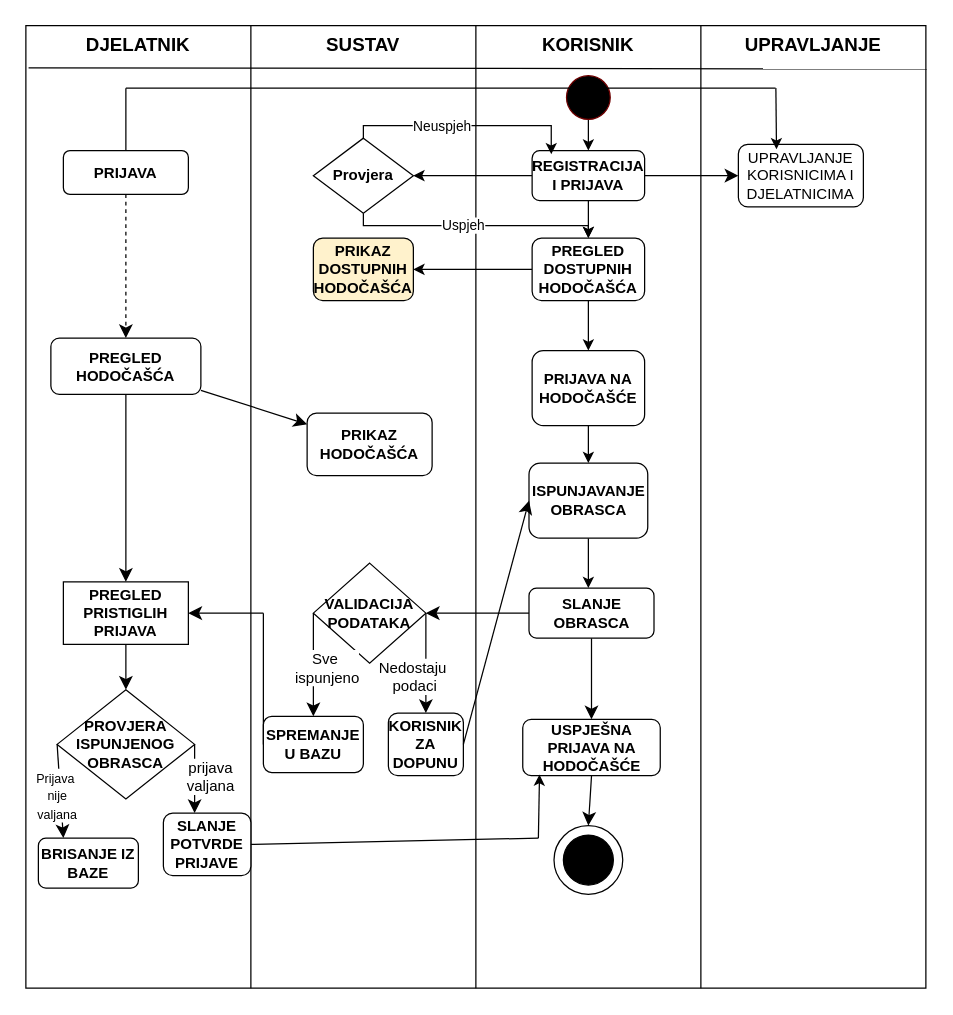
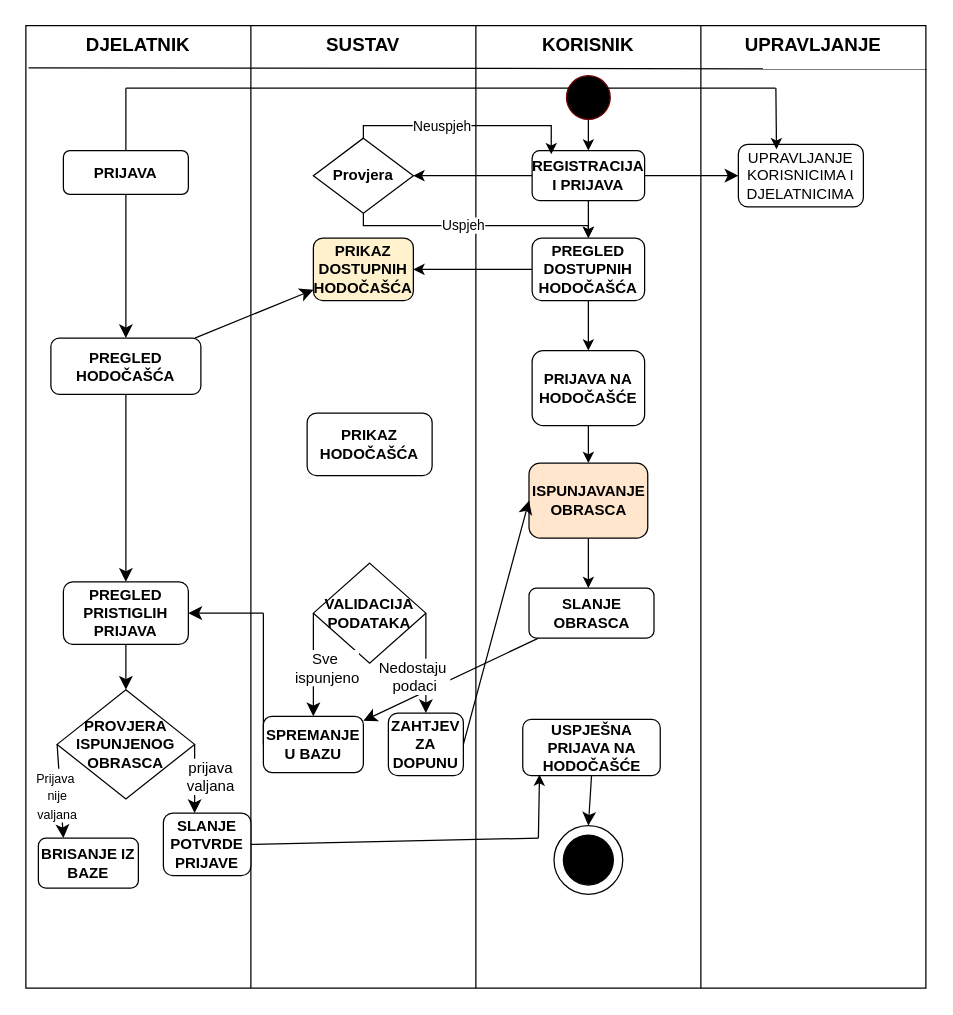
  <mxCell id="0" />
  <mxCell id="1" parent="0" />
  <mxCell id="2" value="" style="rounded=0;whiteSpace=wrap;html=1;direction=south;" parent="1" vertex="1"><mxGeometry x="20" y="20" width="720" height="770" as="geometry" /></mxCell>
  <mxCell id="3" value="" style="endArrow=none;html=1;rounded=0;entryX=0;entryY=0.75;entryDx=0;entryDy=0;exitX=1;exitY=0.75;exitDx=0;exitDy=0;" parent="1" source="2" target="2" edge="1"><mxGeometry width="50" height="50" relative="1" as="geometry"><mxPoint x="630" y="320" as="sourcePoint" /><mxPoint x="680" y="270" as="targetPoint" /></mxGeometry></mxCell>
  <mxCell id="4" value="" style="endArrow=none;html=1;rounded=0;entryX=0;entryY=0.25;entryDx=0;entryDy=0;exitX=1;exitY=0.25;exitDx=0;exitDy=0;" parent="1" source="2" target="2" edge="1"><mxGeometry width="50" height="50" relative="1" as="geometry"><mxPoint x="640" y="290" as="sourcePoint" /><mxPoint x="690" y="240" as="targetPoint" /></mxGeometry></mxCell>
  <mxCell id="5" value="" style="endArrow=none;html=1;rounded=0;entryX=0;entryY=0.5;entryDx=0;entryDy=0;exitX=1;exitY=0.5;exitDx=0;exitDy=0;" parent="1" source="2" target="2" edge="1"><mxGeometry width="50" height="50" relative="1" as="geometry"><mxPoint x="640" y="290" as="sourcePoint" /><mxPoint x="690" y="240" as="targetPoint" /></mxGeometry></mxCell>
  <mxCell id="6" value="" style="endArrow=none;html=1;rounded=0;entryX=0.045;entryY=-0.001;entryDx=0;entryDy=0;entryPerimeter=0;exitX=0.044;exitY=0.997;exitDx=0;exitDy=0;exitPerimeter=0;" parent="1" target="2" edge="1" source="2"><mxGeometry width="50" height="50" relative="1" as="geometry"><mxPoint x="30" y="57" as="sourcePoint" /><mxPoint x="550" y="340" as="targetPoint" /></mxGeometry></mxCell>
  <mxCell id="7" value="&lt;b&gt;&lt;font style=&quot;font-size: 15px;&quot;&gt;SUSTAV&lt;/font&gt;&lt;/b&gt;" style="text;html=1;align=center;verticalAlign=middle;whiteSpace=wrap;rounded=0;" parent="1" vertex="1"><mxGeometry x="260" y="20" width="60" height="30" as="geometry" /></mxCell>
  <mxCell id="8" value="&lt;b&gt;&lt;font style=&quot;font-size: 15px;&quot;&gt;DJELATNIK&lt;/font&gt;&lt;/b&gt;" style="text;html=1;align=center;verticalAlign=middle;whiteSpace=wrap;rounded=0;" parent="1" vertex="1"><mxGeometry x="80" y="20" width="60" height="30" as="geometry" /></mxCell>
  <mxCell id="9" value="&lt;b&gt;&lt;font style=&quot;font-size: 15px;&quot;&gt;KORISNIK&lt;/font&gt;&lt;/b&gt;" style="text;html=1;align=center;verticalAlign=middle;whiteSpace=wrap;rounded=0;" parent="1" vertex="1"><mxGeometry x="440" y="20" width="60" height="30" as="geometry" /></mxCell>
  <mxCell id="10" value="&lt;b&gt;&lt;font style=&quot;font-size: 15px;&quot;&gt;UPRAVLJANJE&lt;/font&gt;&lt;/b&gt;" style="text;html=1;align=center;verticalAlign=middle;whiteSpace=wrap;rounded=0;" parent="1" vertex="1"><mxGeometry x="620" y="20" width="60" height="30" as="geometry" /></mxCell>
  <mxCell id="11" value="" style="edgeStyle=orthogonalEdgeStyle;rounded=0;orthogonalLoop=1;jettySize=auto;html=1;" parent="1" source="12" target="16" edge="1"><mxGeometry relative="1" as="geometry"><Array as="points"><mxPoint x="480" y="160" /></Array></mxGeometry></mxCell>
  <mxCell id="12" value="" style="verticalLabelPosition=bottom;verticalAlign=top;html=1;shape=mxgraph.flowchart.on-page_reference;labelBackgroundColor=none;labelBorderColor=none;fillColor=#000000;fontColor=#ffffff;strokeColor=#6F0000;" parent="1" vertex="1"><mxGeometry x="452.5" y="60" width="35" height="35" as="geometry" /></mxCell>
  <mxCell id="13" value="" style="edgeStyle=orthogonalEdgeStyle;rounded=0;orthogonalLoop=1;jettySize=auto;html=1;" parent="1" source="16" target="19" edge="1"><mxGeometry relative="1" as="geometry" /></mxCell>
  <mxCell id="14" value="" style="edgeStyle=orthogonalEdgeStyle;rounded=0;orthogonalLoop=1;jettySize=auto;html=1;" parent="1" source="16" edge="1"><mxGeometry relative="1" as="geometry"><mxPoint x="330" y="140" as="targetPoint" /><Array as="points"><mxPoint x="360" y="140" /><mxPoint x="360" y="140" /></Array></mxGeometry></mxCell>
  <mxCell id="15" value="" style="edgeStyle=none;curved=1;rounded=0;orthogonalLoop=1;jettySize=auto;html=1;fontSize=12;startSize=8;endSize=8;" parent="1" source="16" target="37" edge="1"><mxGeometry relative="1" as="geometry" /></mxCell>
  <mxCell id="16" value="&lt;b&gt;REGISTRACIJA&lt;/b&gt;&lt;div&gt;&lt;b&gt;I PRIJAVA&lt;/b&gt;&lt;/div&gt;" style="rounded=1;whiteSpace=wrap;html=1;" parent="1" vertex="1"><mxGeometry x="425" y="120" width="90" height="40" as="geometry" /></mxCell>
  <mxCell id="17" value="" style="edgeStyle=orthogonalEdgeStyle;rounded=0;orthogonalLoop=1;jettySize=auto;html=1;" parent="1" source="19" target="26" edge="1"><mxGeometry relative="1" as="geometry" /></mxCell>
  <mxCell id="18" value="" style="edgeStyle=orthogonalEdgeStyle;rounded=0;orthogonalLoop=1;jettySize=auto;html=1;" parent="1" source="19" target="29" edge="1"><mxGeometry relative="1" as="geometry" /></mxCell>
  <mxCell id="19" value="&lt;b&gt;PREGLED DOSTUPNIH&lt;/b&gt;&lt;div&gt;&lt;b&gt;HODOČAŠĆA&lt;/b&gt;&lt;/div&gt;" style="rounded=1;whiteSpace=wrap;html=1;" parent="1" vertex="1"><mxGeometry x="425" y="190" width="90" height="50" as="geometry" /></mxCell>
  <mxCell id="20" style="edgeStyle=orthogonalEdgeStyle;rounded=0;orthogonalLoop=1;jettySize=auto;html=1;entryX=0.17;entryY=0.072;entryDx=0;entryDy=0;entryPerimeter=0;" parent="1" source="24" target="16" edge="1"><mxGeometry relative="1" as="geometry"><Array as="points"><mxPoint x="290" y="100" /><mxPoint x="440" y="100" /></Array></mxGeometry></mxCell>
  <mxCell id="21" value="Neuspjeh" style="edgeLabel;html=1;align=center;verticalAlign=middle;resizable=0;points=[];" parent="20" vertex="1" connectable="0"><mxGeometry x="-0.205" y="-3" relative="1" as="geometry"><mxPoint x="-1" y="-3" as="offset" /></mxGeometry></mxCell>
  <mxCell id="22" value="" style="edgeStyle=orthogonalEdgeStyle;rounded=0;orthogonalLoop=1;jettySize=auto;html=1;entryX=0.5;entryY=0;entryDx=0;entryDy=0;" parent="1" source="24" target="19" edge="1"><mxGeometry relative="1" as="geometry"><mxPoint x="290" y="250" as="targetPoint" /><Array as="points"><mxPoint x="290" y="180" /><mxPoint x="470" y="180" /></Array></mxGeometry></mxCell>
  <mxCell id="23" value="Uspjeh" style="edgeLabel;html=1;align=center;verticalAlign=middle;resizable=0;points=[];" parent="22" vertex="1" connectable="0"><mxGeometry x="-0.108" y="1" relative="1" as="geometry"><mxPoint as="offset" /></mxGeometry></mxCell>
  <mxCell id="24" value="&lt;b&gt;Provjera&lt;/b&gt;" style="rhombus;whiteSpace=wrap;html=1;" parent="1" vertex="1"><mxGeometry x="250" y="110" width="80" height="60" as="geometry" /></mxCell>
  <mxCell id="25" value="" style="edgeStyle=orthogonalEdgeStyle;rounded=0;orthogonalLoop=1;jettySize=auto;html=1;" parent="1" source="26" target="28" edge="1"><mxGeometry relative="1" as="geometry" /></mxCell>
  <mxCell id="26" value="&lt;b&gt;PRIJAVA NA HODOČAŠĆE&lt;/b&gt;" style="rounded=1;whiteSpace=wrap;html=1;" parent="1" vertex="1"><mxGeometry x="425" y="280" width="90" height="60" as="geometry" /></mxCell>
  <mxCell id="27" value="" style="edgeStyle=orthogonalEdgeStyle;rounded=0;orthogonalLoop=1;jettySize=auto;html=1;" parent="1" source="28" target="32" edge="1"><mxGeometry relative="1" as="geometry"><Array as="points"><mxPoint x="470" y="460" /><mxPoint x="470" y="460" /></Array></mxGeometry></mxCell>
- <mxCell id="28" value="&lt;b&gt;ISPUNJAVANJE OBRASCA&lt;/b&gt;" style="rounded=1;whiteSpace=wrap;html=1;" parent="1" vertex="1"><mxGeometry x="422.5" y="370" width="95" height="60" as="geometry" /></mxCell>
+ <mxCell id="28" value="&lt;b&gt;ISPUNJAVANJE OBRASCA&lt;/b&gt;" style="rounded=1;whiteSpace=wrap;html=1;fillColor=#ffe6cc;" parent="1" vertex="1"><mxGeometry x="422.5" y="370" width="95" height="60" as="geometry" /></mxCell>
  <mxCell id="29" value="&lt;b&gt;PRIKAZ DOSTUPNIH HODOČAŠĆA&lt;/b&gt;" style="rounded=1;whiteSpace=wrap;html=1;fillColor=#fff2cc;" parent="1" vertex="1"><mxGeometry x="250" y="190" width="80" height="50" as="geometry" /></mxCell>
- <mxCell id="30" value="" style="edgeStyle=none;curved=1;rounded=0;orthogonalLoop=1;jettySize=auto;html=1;fontSize=12;startSize=8;endSize=8;" parent="1" source="32" target="38" edge="1"><mxGeometry relative="1" as="geometry" /></mxCell>
- <mxCell id="31" value="" style="edgeStyle=none;curved=1;rounded=0;orthogonalLoop=1;jettySize=auto;html=1;fontSize=12;startSize=8;endSize=8;" parent="1" source="32" target="51" edge="1"><mxGeometry relative="1" as="geometry" /></mxCell>
+ <mxCell id="30" value="" style="edgeStyle=none;curved=1;rounded=0;orthogonalLoop=1;jettySize=auto;html=1;fontSize=12;startSize=8;endSize=8;" parent="1" source="32" target="43" edge="1"><mxGeometry relative="1" as="geometry" /></mxCell>
  <mxCell id="32" value="&lt;b&gt;SLANJE OBRASCA&lt;/b&gt;" style="rounded=1;whiteSpace=wrap;html=1;" parent="1" vertex="1"><mxGeometry x="422.5" y="470" width="100" height="40" as="geometry" /></mxCell>
- <mxCell id="33" value="" style="edgeStyle=none;curved=1;rounded=0;orthogonalLoop=1;jettySize=auto;html=1;fontSize=12;startSize=8;endSize=8;dashed=1;" parent="1" source="34" target="58" edge="1"><mxGeometry relative="1" as="geometry" /></mxCell>
+ <mxCell id="33" value="" style="edgeStyle=none;curved=1;rounded=0;orthogonalLoop=1;jettySize=auto;html=1;fontSize=12;startSize=8;endSize=8;" parent="1" source="34" target="58" edge="1"><mxGeometry relative="1" as="geometry" /></mxCell>
  <mxCell id="34" value="&lt;b&gt;PRIJAVA&lt;/b&gt;" style="rounded=1;whiteSpace=wrap;html=1;" parent="1" vertex="1"><mxGeometry x="50" y="120" width="100" height="35" as="geometry" /></mxCell>
  <mxCell id="35" value="" style="edgeStyle=none;curved=1;rounded=0;orthogonalLoop=1;jettySize=auto;html=1;fontSize=12;startSize=8;endSize=8;" parent="1" source="36" target="47" edge="1"><mxGeometry relative="1" as="geometry" /></mxCell>
- <mxCell id="36" value="&lt;b&gt;PREGLED PRISTIGLIH&lt;/b&gt;&lt;div&gt;&lt;b&gt;PRIJAVA&lt;/b&gt;&lt;/div&gt;" style="whiteSpace=wrap;html=1;rounded=0;" parent="1" vertex="1"><mxGeometry x="50" y="465" width="100" height="50" as="geometry" /></mxCell>
+ <mxCell id="36" value="&lt;b&gt;PREGLED PRISTIGLIH&lt;/b&gt;&lt;div&gt;&lt;b&gt;PRIJAVA&lt;/b&gt;&lt;/div&gt;" style="rounded=1;whiteSpace=wrap;html=1;" parent="1" vertex="1"><mxGeometry x="50" y="465" width="100" height="50" as="geometry" /></mxCell>
  <mxCell id="37" value="UPRAVLJANJE&lt;div&gt;KORISNICIMA I DJELATNICIMA&lt;/div&gt;" style="rounded=1;whiteSpace=wrap;html=1;" parent="1" vertex="1"><mxGeometry x="590" y="115" width="100" height="50" as="geometry" /></mxCell>
  <mxCell id="38" value="&lt;b&gt;VALIDACIJA PODATAKA&lt;/b&gt;" style="rhombus;whiteSpace=wrap;html=1;" parent="1" vertex="1"><mxGeometry x="250" y="450" width="90" height="80" as="geometry" /></mxCell>
- <mxCell id="39" value="&lt;b&gt;KORISNIK ZA DOPUNU&lt;/b&gt;" style="rounded=1;whiteSpace=wrap;html=1;" parent="1" vertex="1"><mxGeometry x="310" y="570" width="60" height="50" as="geometry" /></mxCell>
+ <mxCell id="39" value="&lt;b&gt;ZAHTJEV ZA DOPUNU&lt;/b&gt;" style="rounded=1;whiteSpace=wrap;html=1;" parent="1" vertex="1"><mxGeometry x="310" y="570" width="60" height="50" as="geometry" /></mxCell>
  <mxCell id="40" value="" style="endArrow=classic;html=1;rounded=0;fontSize=12;startSize=8;endSize=8;curved=1;exitX=1;exitY=0.5;exitDx=0;exitDy=0;entryX=0.5;entryY=0;entryDx=0;entryDy=0;" parent="1" source="38" target="39" edge="1"><mxGeometry width="50" height="50" relative="1" as="geometry"><mxPoint x="500" y="450" as="sourcePoint" /><mxPoint x="550" y="400" as="targetPoint" /></mxGeometry></mxCell>
  <mxCell id="41" value="Nedostaju&amp;nbsp;&lt;div&gt;podaci&lt;/div&gt;" style="edgeLabel;html=1;align=center;verticalAlign=middle;resizable=0;points=[];fontSize=12;" parent="40" vertex="1" connectable="0"><mxGeometry x="-0.587" y="-2" relative="1" as="geometry"><mxPoint x="-8" y="33" as="offset" /></mxGeometry></mxCell>
  <mxCell id="42" value="" style="endArrow=classic;html=1;rounded=0;fontSize=12;startSize=8;endSize=8;curved=1;exitX=1;exitY=0.5;exitDx=0;exitDy=0;entryX=0;entryY=0.5;entryDx=0;entryDy=0;" parent="1" source="39" target="28" edge="1"><mxGeometry width="50" height="50" relative="1" as="geometry"><mxPoint x="500" y="450" as="sourcePoint" /><mxPoint x="550" y="400" as="targetPoint" /></mxGeometry></mxCell>
  <mxCell id="43" value="&lt;b&gt;SPREMANJE&lt;/b&gt;&lt;div&gt;&lt;b&gt;U BAZU&lt;/b&gt;&lt;/div&gt;" style="rounded=1;whiteSpace=wrap;html=1;" parent="1" vertex="1"><mxGeometry x="210" y="572.5" width="80" height="45" as="geometry" /></mxCell>
  <mxCell id="44" value="" style="endArrow=classic;html=1;rounded=0;fontSize=12;startSize=8;endSize=8;curved=1;exitX=0;exitY=0.5;exitDx=0;exitDy=0;entryX=0.5;entryY=0;entryDx=0;entryDy=0;" parent="1" source="38" target="43" edge="1"><mxGeometry width="50" height="50" relative="1" as="geometry"><mxPoint x="500" y="450" as="sourcePoint" /><mxPoint x="550" y="400" as="targetPoint" /></mxGeometry></mxCell>
  <mxCell id="45" value="Sve&amp;nbsp;&lt;div&gt;ispunjeno&lt;/div&gt;" style="edgeLabel;html=1;align=center;verticalAlign=middle;resizable=0;points=[];fontSize=12;" parent="44" vertex="1" connectable="0"><mxGeometry x="0.052" y="-1" relative="1" as="geometry"><mxPoint x="11" as="offset" /></mxGeometry></mxCell>
  <mxCell id="46" value="" style="endArrow=classic;html=1;rounded=0;fontSize=12;startSize=8;endSize=8;curved=1;entryX=1;entryY=0.5;entryDx=0;entryDy=0;" parent="1" target="36" edge="1"><mxGeometry width="50" height="50" relative="1" as="geometry"><mxPoint x="210" y="490" as="sourcePoint" /><mxPoint x="550" y="440" as="targetPoint" /></mxGeometry></mxCell>
  <mxCell id="47" value="&lt;b&gt;PROVJERA&lt;/b&gt;&lt;div&gt;&lt;b&gt;ISPUNJENOG OBRASCA&lt;/b&gt;&lt;/div&gt;" style="rhombus;whiteSpace=wrap;html=1;" parent="1" vertex="1"><mxGeometry x="45" y="551.25" width="110" height="87.5" as="geometry" /></mxCell>
  <mxCell id="48" value="&lt;b&gt;SLANJE POTVRDE PRIJAVE&lt;/b&gt;" style="rounded=1;whiteSpace=wrap;html=1;" parent="1" vertex="1"><mxGeometry x="130" y="650" width="70" height="50" as="geometry" /></mxCell>
  <mxCell id="49" value="" style="endArrow=classic;html=1;rounded=0;fontSize=12;startSize=8;endSize=8;curved=1;exitX=1;exitY=0.5;exitDx=0;exitDy=0;" parent="1" source="47" edge="1"><mxGeometry width="50" height="50" relative="1" as="geometry"><mxPoint x="490" y="490" as="sourcePoint" /><mxPoint x="155" y="650" as="targetPoint" /></mxGeometry></mxCell>
  <mxCell id="50" value="&amp;nbsp;prijava&lt;div&gt;&amp;nbsp;valjana&lt;/div&gt;" style="edgeLabel;html=1;align=center;verticalAlign=middle;resizable=0;points=[];fontSize=12;" parent="49" vertex="1" connectable="0"><mxGeometry x="-0.127" relative="1" as="geometry"><mxPoint x="10" y="1" as="offset" /></mxGeometry></mxCell>
  <mxCell id="51" value="&lt;b&gt;USPJEŠNA PRIJAVA NA HODOČAŠĆE&lt;/b&gt;" style="rounded=1;whiteSpace=wrap;html=1;" parent="1" vertex="1"><mxGeometry x="417.5" y="575" width="110" height="45" as="geometry" /></mxCell>
  <mxCell id="52" value="&lt;b&gt;BRISANJE IZ BAZE&lt;/b&gt;" style="rounded=1;whiteSpace=wrap;html=1;" parent="1" vertex="1"><mxGeometry x="30" y="670" width="80" height="40" as="geometry" /></mxCell>
  <mxCell id="53" value="" style="endArrow=classic;html=1;rounded=0;fontSize=12;startSize=8;endSize=8;curved=1;exitX=0;exitY=0.5;exitDx=0;exitDy=0;entryX=0.25;entryY=0;entryDx=0;entryDy=0;" parent="1" source="47" target="52" edge="1"><mxGeometry width="50" height="50" relative="1" as="geometry"><mxPoint x="470" y="580" as="sourcePoint" /><mxPoint x="520" y="530" as="targetPoint" /></mxGeometry></mxCell>
  <mxCell id="54" value="&lt;font style=&quot;font-size: 10px;&quot;&gt;Prijava&amp;nbsp;&lt;/font&gt;&lt;div&gt;&lt;font style=&quot;font-size: 10px;&quot;&gt;nije&lt;/font&gt;&lt;/div&gt;&lt;div&gt;&lt;font style=&quot;font-size: 10px;&quot;&gt;valjana&lt;/font&gt;&lt;/div&gt;" style="edgeLabel;html=1;align=center;verticalAlign=middle;resizable=0;points=[];fontSize=12;" parent="53" vertex="1" connectable="0"><mxGeometry x="0.079" y="3" relative="1" as="geometry"><mxPoint x="-6" as="offset" /></mxGeometry></mxCell>
  <mxCell id="55" value="&lt;b&gt;PRIKAZ HODOČAŠĆA&lt;/b&gt;" style="rounded=1;whiteSpace=wrap;html=1;" parent="1" vertex="1"><mxGeometry x="245" y="330" width="100" height="50" as="geometry" /></mxCell>
- <mxCell id="56" value="" style="edgeStyle=none;curved=1;rounded=0;orthogonalLoop=1;jettySize=auto;html=1;fontSize=12;startSize=8;endSize=8;" parent="1" source="58" target="55" edge="1"><mxGeometry relative="1" as="geometry" /></mxCell>
+ <mxCell id="56" value="" style="edgeStyle=none;curved=1;rounded=0;orthogonalLoop=1;jettySize=auto;html=1;fontSize=12;startSize=8;endSize=8;" parent="1" source="58" target="29" edge="1"><mxGeometry relative="1" as="geometry" /></mxCell>
  <mxCell id="57" value="" style="edgeStyle=none;curved=1;rounded=0;orthogonalLoop=1;jettySize=auto;html=1;fontSize=12;startSize=8;endSize=8;" parent="1" source="58" target="36" edge="1"><mxGeometry relative="1" as="geometry" /></mxCell>
  <mxCell id="58" value="&lt;b&gt;PREGLED HODOČAŠĆA&lt;/b&gt;" style="rounded=1;whiteSpace=wrap;html=1;" parent="1" vertex="1"><mxGeometry x="40" y="270" width="120" height="45" as="geometry" /></mxCell>
  <mxCell id="59" value="" style="ellipse;whiteSpace=wrap;html=1;aspect=fixed;" parent="1" vertex="1"><mxGeometry x="442.5" y="660" width="55" height="55" as="geometry" /></mxCell>
  <mxCell id="60" value="" style="ellipse;whiteSpace=wrap;html=1;aspect=fixed;fillColor=#000000;" parent="1" vertex="1"><mxGeometry x="450" y="667.5" width="40" height="40" as="geometry" /></mxCell>
  <mxCell id="61" value="" style="endArrow=classic;html=1;rounded=0;fontSize=12;startSize=8;endSize=8;curved=1;exitX=0.5;exitY=1;exitDx=0;exitDy=0;entryX=0.5;entryY=0;entryDx=0;entryDy=0;" parent="1" source="51" target="59" edge="1"><mxGeometry width="50" height="50" relative="1" as="geometry"><mxPoint x="290" y="610" as="sourcePoint" /><mxPoint x="340" y="560" as="targetPoint" /></mxGeometry></mxCell>
  <mxCell id="62" value="" style="endArrow=none;html=1;rounded=0;exitX=0;exitY=0.5;exitDx=0;exitDy=0;" edge="1" parent="1" source="43"><mxGeometry width="50" height="50" relative="1" as="geometry"><mxPoint x="290" y="550" as="sourcePoint" /><mxPoint x="210" y="490" as="targetPoint" /></mxGeometry></mxCell>
  <mxCell id="63" value="" style="endArrow=none;html=1;rounded=0;entryX=0.5;entryY=0;entryDx=0;entryDy=0;" edge="1" parent="1" target="34"><mxGeometry width="50" height="50" relative="1" as="geometry"><mxPoint x="100" y="70" as="sourcePoint" /><mxPoint x="90" y="240" as="targetPoint" /></mxGeometry></mxCell>
  <mxCell id="64" value="" style="endArrow=none;html=1;rounded=0;entryX=0.065;entryY=0.167;entryDx=0;entryDy=0;entryPerimeter=0;" edge="1" parent="1" target="2"><mxGeometry width="50" height="50" relative="1" as="geometry"><mxPoint x="100" y="70" as="sourcePoint" /><mxPoint x="20" y="40" as="targetPoint" /></mxGeometry></mxCell>
  <mxCell id="65" value="" style="endArrow=classic;html=1;rounded=0;entryX=0.305;entryY=0.078;entryDx=0;entryDy=0;entryPerimeter=0;" edge="1" parent="1" target="37"><mxGeometry width="50" height="50" relative="1" as="geometry"><mxPoint x="620" y="70" as="sourcePoint" /><mxPoint x="480" y="30" as="targetPoint" /></mxGeometry></mxCell>
  <mxCell id="66" value="" style="endArrow=none;html=1;rounded=0;exitX=1;exitY=0.5;exitDx=0;exitDy=0;" edge="1" parent="1" source="48"><mxGeometry width="50" height="50" relative="1" as="geometry"><mxPoint x="400" y="420" as="sourcePoint" /><mxPoint x="430" y="670" as="targetPoint" /></mxGeometry></mxCell>
  <mxCell id="67" value="" style="endArrow=classic;html=1;rounded=0;entryX=0.122;entryY=0.936;entryDx=0;entryDy=0;entryPerimeter=0;" edge="1" parent="1"><mxGeometry width="50" height="50" relative="1" as="geometry"><mxPoint x="430" y="670" as="sourcePoint" /><mxPoint x="430.92" y="619.12" as="targetPoint" /></mxGeometry></mxCell>
